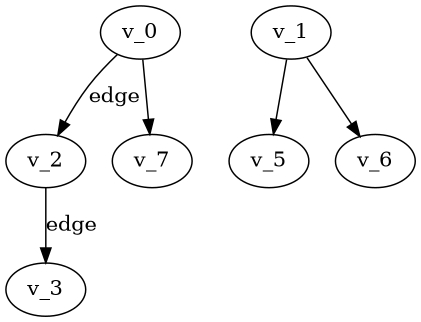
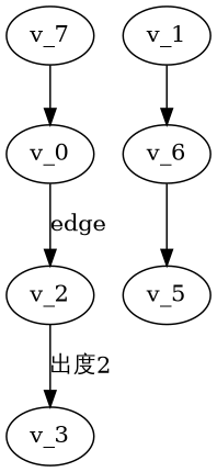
  digraph {
    v_0
    v_2
    v_7
    v_1
    v_5
    v_6
    v_3
    v_0 -> v_2 [label="edge"]
-   v_0 -> v_7
-   v_2 -> v_3 [label="edge"]
-   v_1 -> v_5
+   v_7 -> v_0
+   v_2 -> v_3 [label="出度2"]
+   v_6 -> v_5
    v_1 -> v_6
  }
